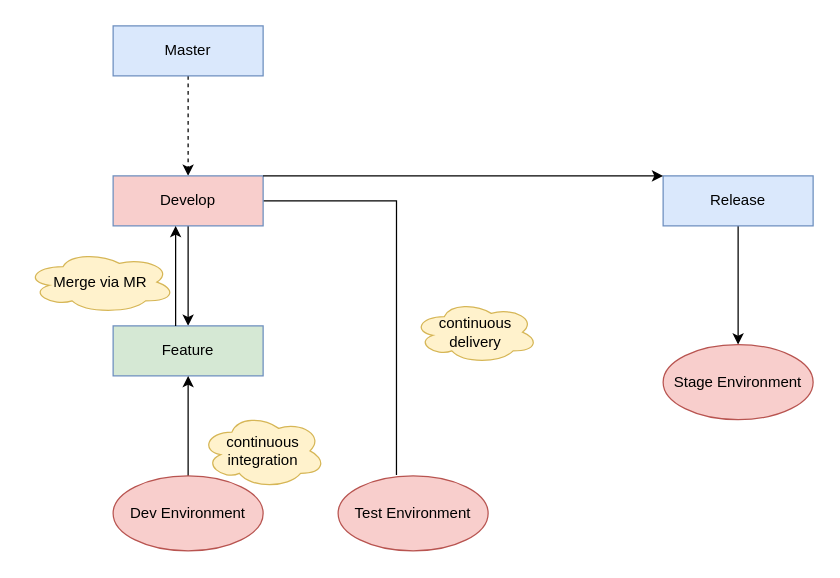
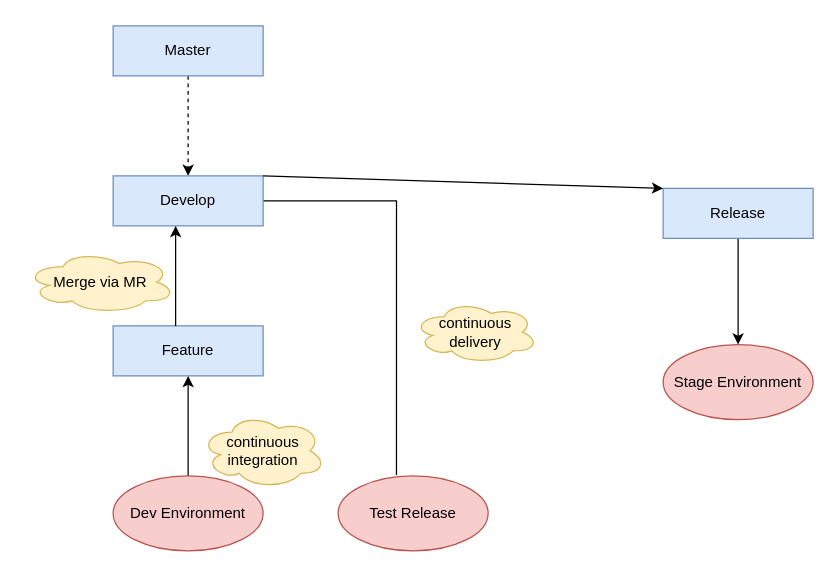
  <mxCell id="0" />
  <mxCell id="1" parent="0" />
  <mxCell id="2" value="" style="edgeStyle=orthogonalEdgeStyle;rounded=0;orthogonalLoop=1;jettySize=auto;html=1;dashed=1;" edge="1" parent="1" source="3" target="6"><mxGeometry relative="1" as="geometry" /></mxCell>
  <mxCell id="3" value="Master" style="rounded=0;whiteSpace=wrap;html=1;fillColor=#dae8fc;strokeColor=#6c8ebf;" vertex="1" parent="1"><mxGeometry x="90" y="20" width="120" height="40" as="geometry" /></mxCell>
- <mxCell id="4" value="" style="edgeStyle=orthogonalEdgeStyle;rounded=0;orthogonalLoop=1;jettySize=auto;html=1;" edge="1" parent="1" source="6" target="7"><mxGeometry relative="1" as="geometry" /></mxCell>
  <mxCell id="5" style="edgeStyle=orthogonalEdgeStyle;rounded=0;orthogonalLoop=1;jettySize=auto;html=1;entryX=0.389;entryY=-0.011;entryDx=0;entryDy=0;entryPerimeter=0;endArrow=none;" edge="1" parent="1" source="6" target="15"><mxGeometry relative="1" as="geometry"><mxPoint x="330" y="230" as="targetPoint" /></mxGeometry></mxCell>
- <mxCell id="6" value="Develop" style="rounded=0;whiteSpace=wrap;html=1;fillColor=#f8cecc;strokeColor=#6c8ebf;" vertex="1" parent="1"><mxGeometry x="90" y="140" width="120" height="40" as="geometry" /></mxCell>
- <mxCell id="7" value="Feature" style="rounded=0;whiteSpace=wrap;html=1;fillColor=#d5e8d4;strokeColor=#6c8ebf;" vertex="1" parent="1"><mxGeometry x="90" y="260" width="120" height="40" as="geometry" /></mxCell>
+ <mxCell id="6" value="Develop" style="rounded=0;whiteSpace=wrap;html=1;fillColor=#dae8fc;strokeColor=#6c8ebf;" vertex="1" parent="1"><mxGeometry x="90" y="140" width="120" height="40" as="geometry" /></mxCell>
+ <mxCell id="7" value="Feature" style="rounded=0;whiteSpace=wrap;html=1;fillColor=#dae8fc;strokeColor=#6c8ebf;" vertex="1" parent="1"><mxGeometry x="90" y="260" width="120" height="40" as="geometry" /></mxCell>
  <mxCell id="8" value="" style="endArrow=classic;html=1;rounded=0;" edge="1" parent="1"><mxGeometry width="50" height="50" relative="1" as="geometry"><mxPoint x="140" y="260" as="sourcePoint" /><mxPoint x="140" y="180" as="targetPoint" /></mxGeometry></mxCell>
  <mxCell id="9" value="continuous integration" style="ellipse;shape=cloud;whiteSpace=wrap;html=1;fillColor=#fff2cc;strokeColor=#d6b656;" vertex="1" parent="1"><mxGeometry x="160" y="330" width="100" height="60" as="geometry" /></mxCell>
  <mxCell id="10" style="edgeStyle=orthogonalEdgeStyle;rounded=0;orthogonalLoop=1;jettySize=auto;html=1;entryX=0.5;entryY=1;entryDx=0;entryDy=0;" edge="1" parent="1" source="11" target="7"><mxGeometry relative="1" as="geometry" /></mxCell>
  <mxCell id="11" value="Dev Environment" style="ellipse;whiteSpace=wrap;html=1;fillColor=#f8cecc;strokeColor=#b85450;" vertex="1" parent="1"><mxGeometry x="90" y="380" width="120" height="60" as="geometry" /></mxCell>
  <mxCell id="12" value="Merge via MR" style="ellipse;shape=cloud;whiteSpace=wrap;html=1;fillColor=#fff2cc;strokeColor=#d6b656;" vertex="1" parent="1"><mxGeometry x="20" y="200" width="120" height="50" as="geometry" /></mxCell>
  <mxCell id="13" style="edgeStyle=orthogonalEdgeStyle;rounded=0;orthogonalLoop=1;jettySize=auto;html=1;entryX=0.5;entryY=0;entryDx=0;entryDy=0;" edge="1" parent="1" source="14" target="17"><mxGeometry relative="1" as="geometry" /></mxCell>
- <mxCell id="14" value="Release" style="rounded=0;whiteSpace=wrap;html=1;fillColor=#dae8fc;strokeColor=#6c8ebf;" vertex="1" parent="1"><mxGeometry x="530" y="140" width="120" height="40" as="geometry" /></mxCell>
- <mxCell id="15" value="Test Environment" style="ellipse;whiteSpace=wrap;html=1;fillColor=#f8cecc;strokeColor=#b85450;" vertex="1" parent="1"><mxGeometry x="270" y="380" width="120" height="60" as="geometry" /></mxCell>
+ <mxCell id="14" value="Release" style="rounded=0;whiteSpace=wrap;html=1;fillColor=#dae8fc;strokeColor=#6c8ebf;" vertex="1" parent="1"><mxGeometry x="530" y="150" width="120" height="40" as="geometry" /></mxCell>
+ <mxCell id="15" value="Test Release" style="ellipse;whiteSpace=wrap;html=1;fillColor=#f8cecc;strokeColor=#b85450;" vertex="1" parent="1"><mxGeometry x="270" y="380" width="120" height="60" as="geometry" /></mxCell>
  <mxCell id="16" value="continuous delivery" style="ellipse;shape=cloud;whiteSpace=wrap;html=1;fillColor=#fff2cc;strokeColor=#d6b656;" vertex="1" parent="1"><mxGeometry x="330" y="240" width="100" height="50" as="geometry" /></mxCell>
  <mxCell id="17" value="Stage Environment" style="ellipse;whiteSpace=wrap;html=1;fillColor=#f8cecc;strokeColor=#b85450;" vertex="1" parent="1"><mxGeometry x="530" y="275" width="120" height="60" as="geometry" /></mxCell>
  <mxCell id="18" value="" style="endArrow=classic;html=1;rounded=0;exitX=1;exitY=0;exitDx=0;exitDy=0;entryX=0;entryY=0;entryDx=0;entryDy=0;" edge="1" parent="1" source="6" target="14"><mxGeometry width="50" height="50" relative="1" as="geometry"><mxPoint x="390" y="140" as="sourcePoint" /><mxPoint x="470" y="140" as="targetPoint" /></mxGeometry></mxCell>
